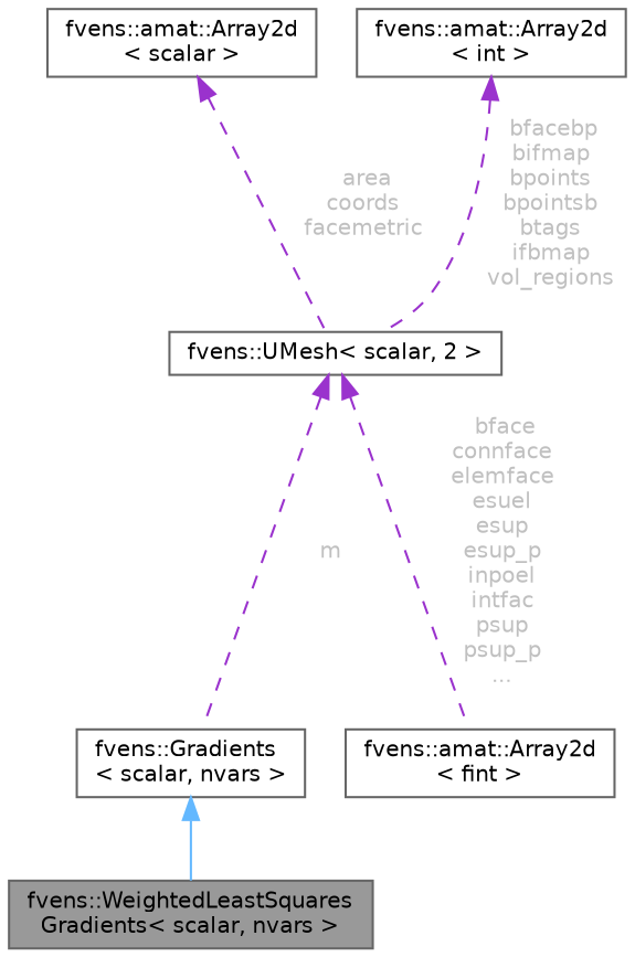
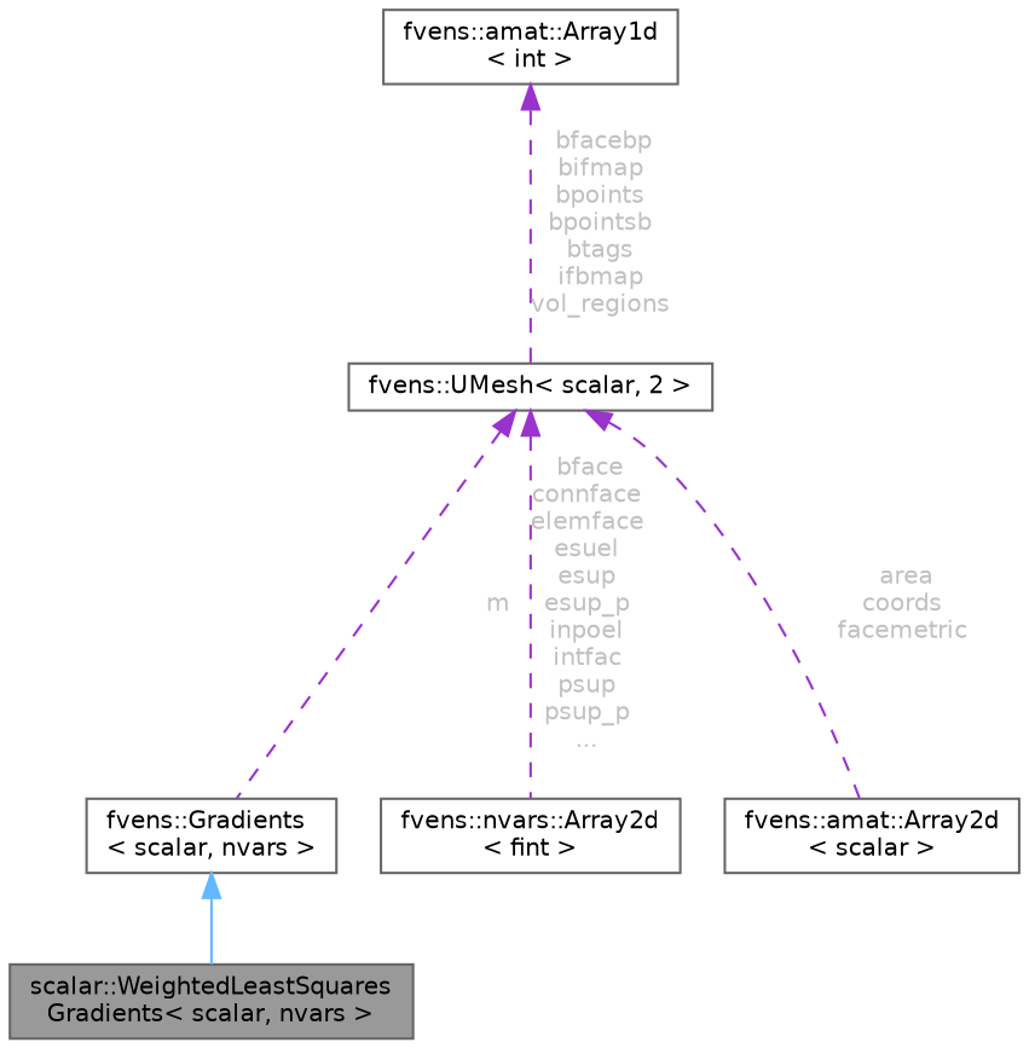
  digraph {
    rankdir=TB
    node [color=gray40 fillcolor=white fontname=Helvetica fontsize=10 shape=box style=filled]
    edge [color=darkorchid3 dir=back fontname=Helvetica fontsize=10 labelfontname=Helvetica labelfontsize=10 style=dashed fontcolor=grey]
-   n1 [fillcolor=grey60 fontcolor=black height=0.2 label="fvens::WeightedLeastSquares\lGradients\< scalar, nvars \>" width=0.4]
+   n1 [fillcolor=grey60 fontcolor=black height=0.2 label="scalar::WeightedLeastSquares\lGradients\< scalar, nvars \>" width=0.4]
    n2 [height=0.2 label="fvens::Gradients\l\< scalar, nvars \>" width=0.4]
    n3 [height=0.2 label="fvens::UMesh\< scalar, 2 \>" width=0.4]
-   n4 [height=0.2 label="fvens::amat::Array2d\l\< fint \>" width=0.4]
+   n4 [height=0.2 label="fvens::nvars::Array2d\l\< fint \>" width=0.4]
    n5 [height=0.2 label="fvens::amat::Array2d\l\< scalar \>" width=0.4]
-   n6 [height=0.2 label="fvens::amat::Array2d\l\< int \>" width=0.4]
+   n6 [height=0.2 label="fvens::amat::Array1d\l\< int \>" width=0.4]
    n2 -> n1 [color=steelblue1 style=solid fontcolor=""]
    n3 -> n2 [label=" m"]
    n3 -> n4 [label=" bface\nconnface\nelemface\nesuel\nesup\nesup_p\ninpoel\nintfac\npsup\npsup_p\n..."]
-   n5 -> n3 [label=" area\ncoords\nfacemetric"]
+   n3 -> n5 [label=" area\ncoords\nfacemetric"]
    n6 -> n3 [label=" bfacebp\nbifmap\nbpoints\nbpointsb\nbtags\nifbmap\nvol_regions"]
  }
